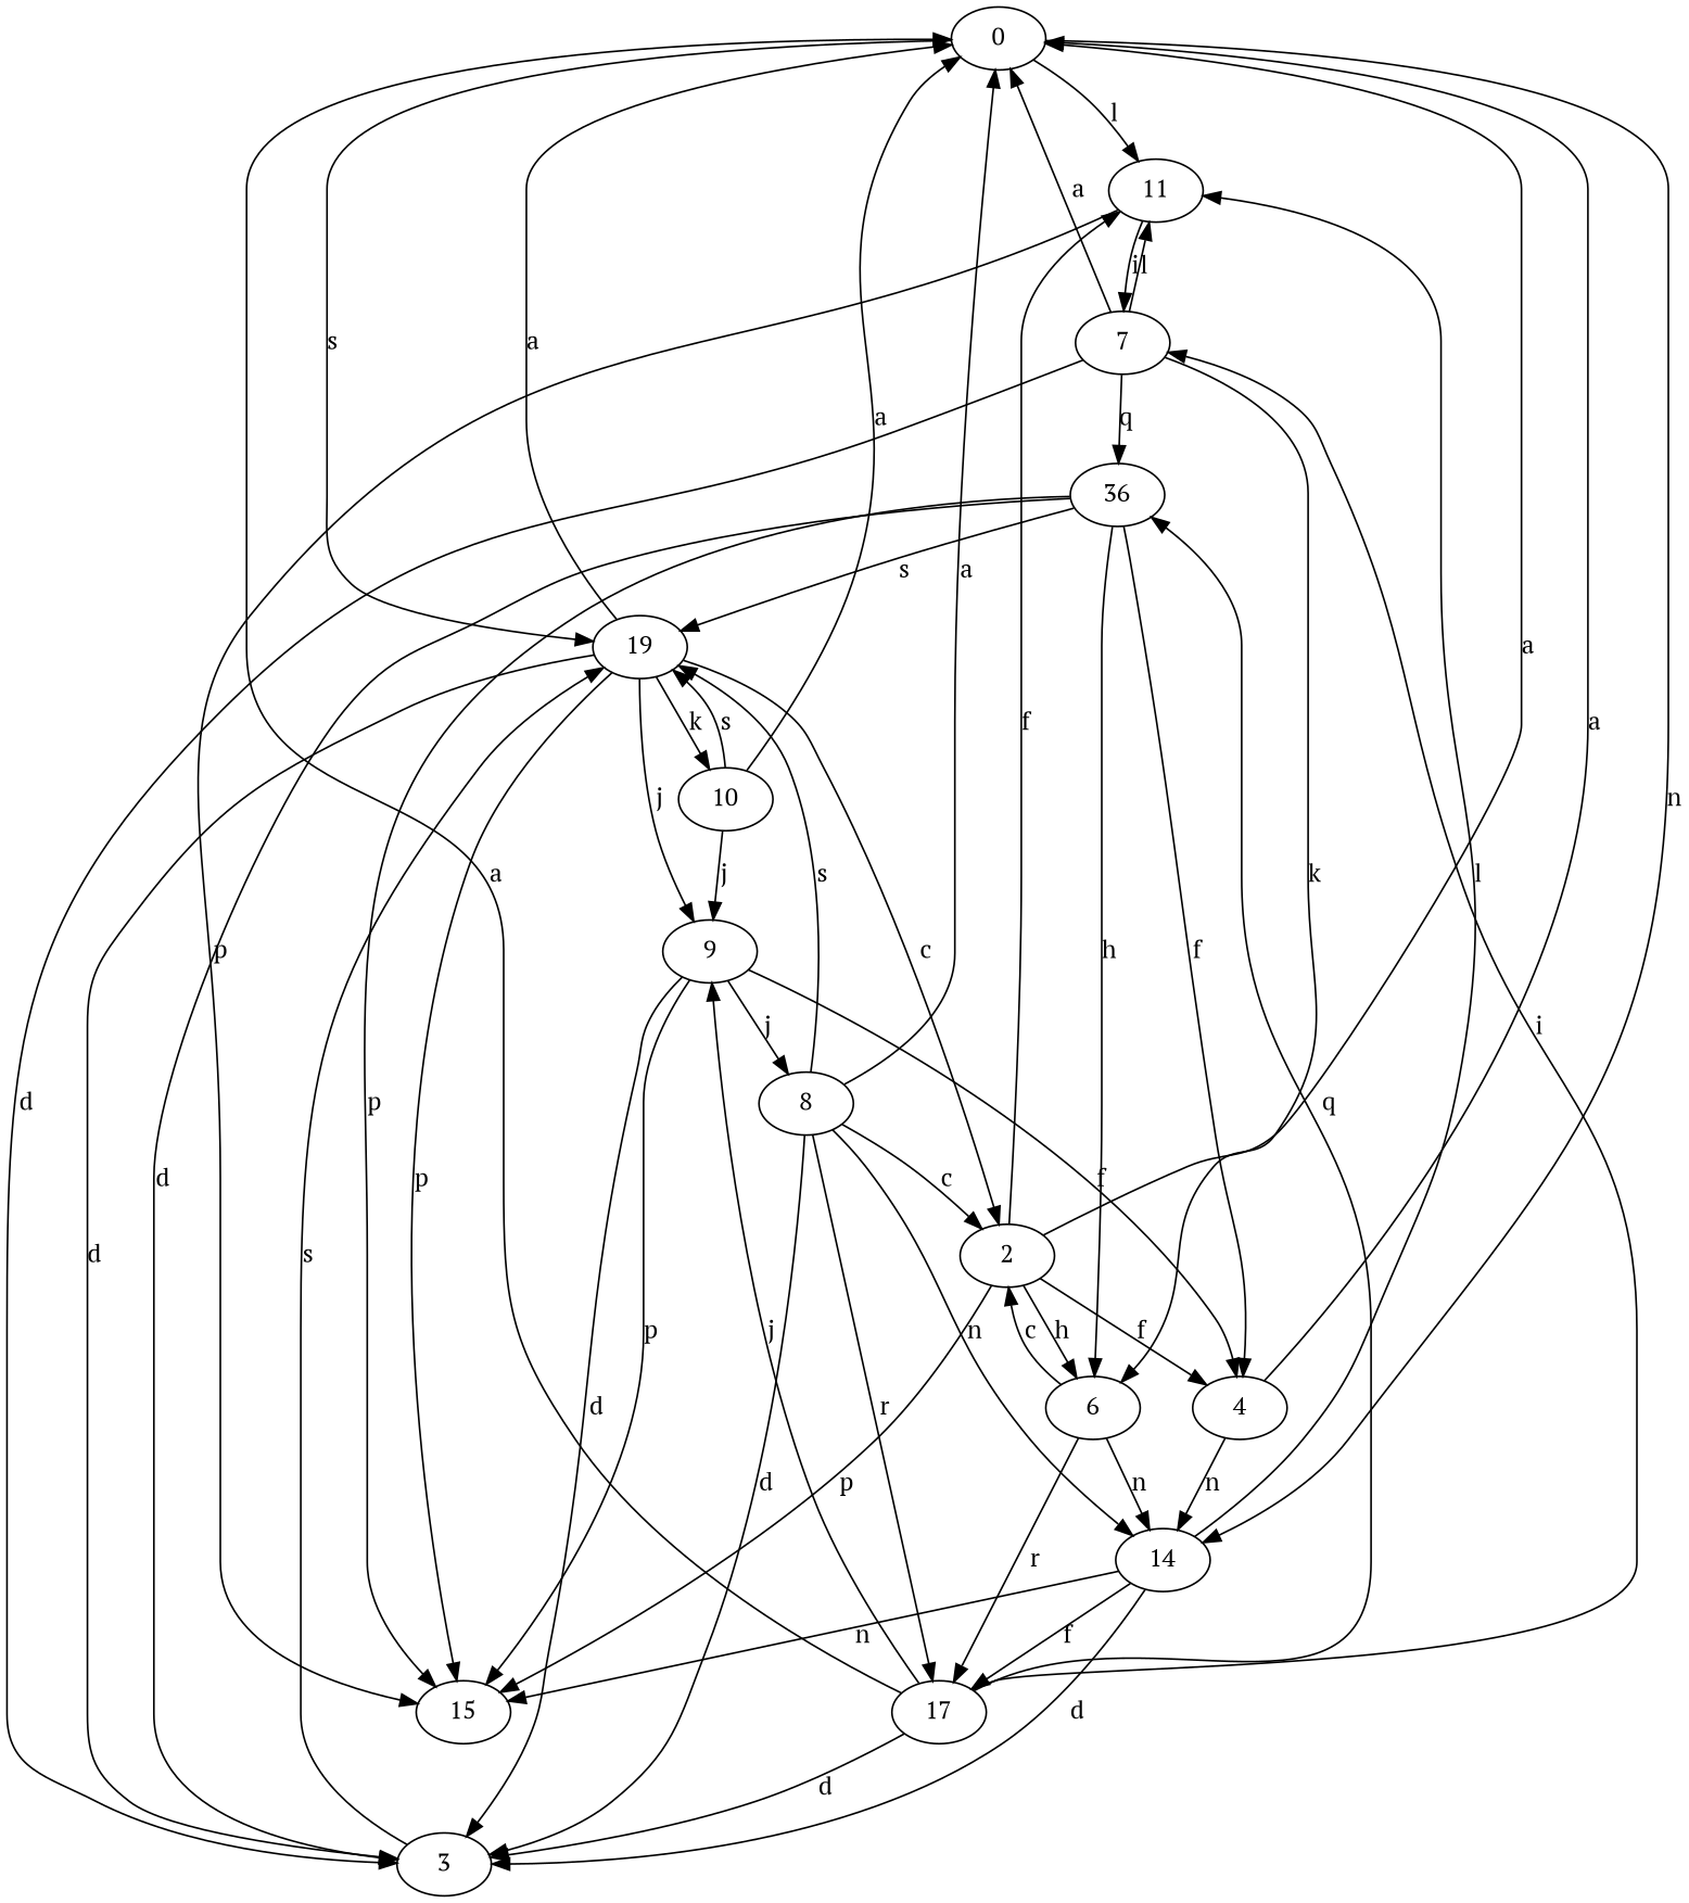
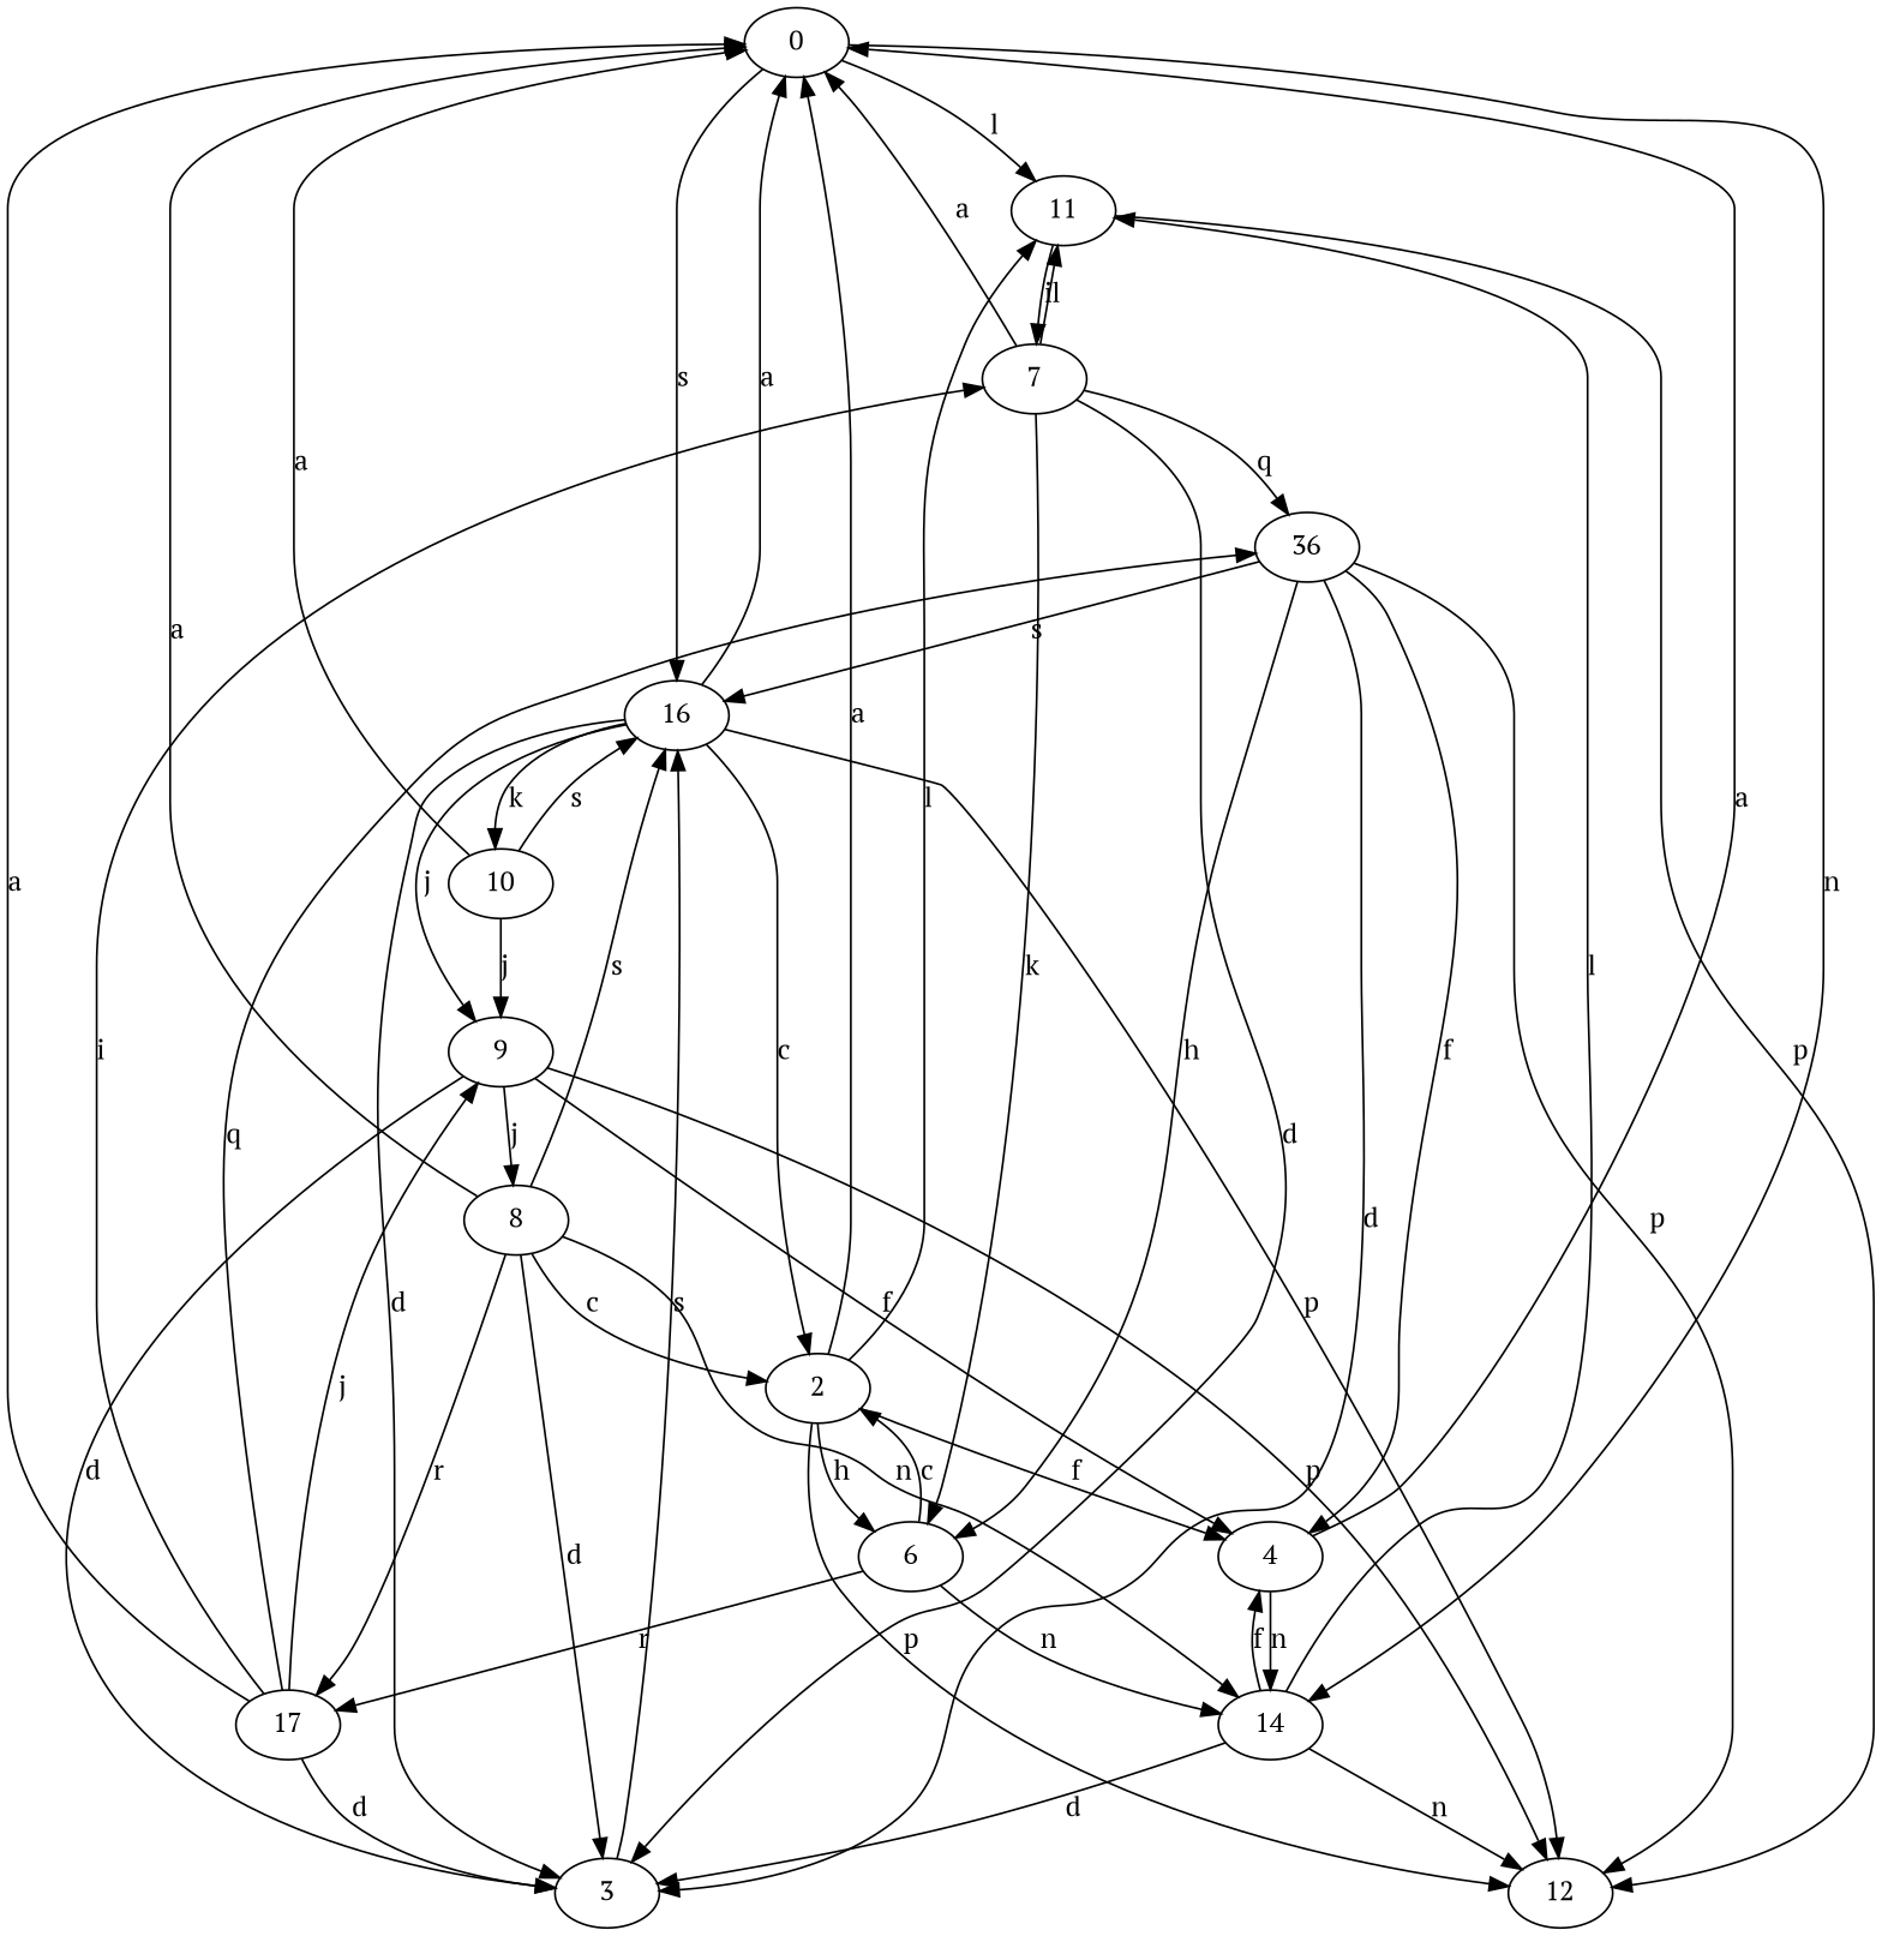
  strict digraph {
    fontname="PT Serif"
    node [fontname="PT Serif"]
    edge [fontname="PT Serif"]
    0
    11
    14
-   19
-   15
+   19 [label=16]
+   15 [label=12]
    7
    4
    3
    2
    9
    10
    6
    17
    n14 [label=36]
    8
    0 -> 11 [label=l]
    0 -> 14 [label=n]
    0 -> 19 [label=s]
    11 -> 15 [label=p]
    11 -> 7 [label=i]
    14 -> 11 [label=l]
    14 -> 15 [label=n]
-   14 -> 17 [label=f]
+   14 -> 4 [label=f]
    14 -> 3 [label=d]
    19 -> 0 [label=a]
    19 -> 15 [label=p]
    19 -> 3 [label=d]
    19 -> 2 [label=c]
    19 -> 9 [label=j]
    19 -> 10 [label=k]
    7 -> 0 [label=a]
    7 -> 11 [label=l]
    7 -> 3 [label=d]
    7 -> 6 [label=k]
    7 -> n14 [label=q]
    4 -> 0 [label=a]
    4 -> 14 [label=n]
    3 -> 19 [label=s]
    2 -> 0 [label=a]
-   2 -> 11 [label=f]
+   2 -> 11 [label=l]
    2 -> 15 [label=p]
    2 -> 4 [label=f]
    2 -> 6 [label=h]
    9 -> 15 [label=p]
    9 -> 4 [label=f]
    9 -> 3 [label=d]
    9 -> 8 [label=j]
    10 -> 0 [label=a]
    10 -> 19 [label=s]
    10 -> 9 [label=j]
    6 -> 14 [label=n]
    6 -> 2 [label=c]
    6 -> 17 [label=r]
    17 -> 0 [label=a]
    17 -> 7 [label=i]
    17 -> 3 [label=d]
    17 -> 9 [label=j]
    17 -> n14 [label=q]
    n14 -> 19 [label=s]
    n14 -> 15 [label=p]
    n14 -> 4 [label=f]
    n14 -> 3 [label=d]
    n14 -> 6 [label=h]
    8 -> 0 [label=a]
    8 -> 14 [label=n]
    8 -> 19 [label=s]
    8 -> 3 [label=d]
    8 -> 2 [label=c]
    8 -> 17 [label=r]
  }
